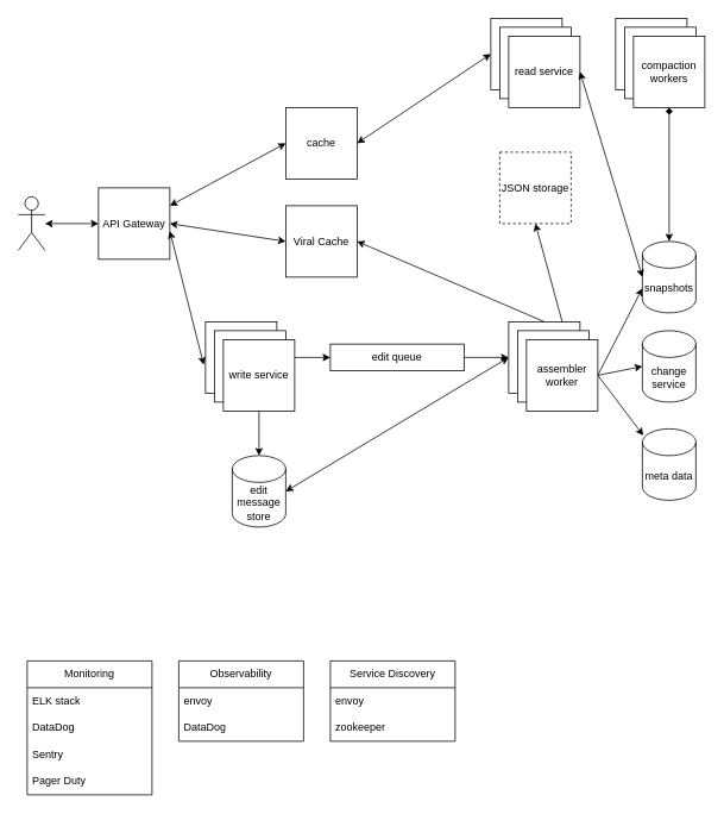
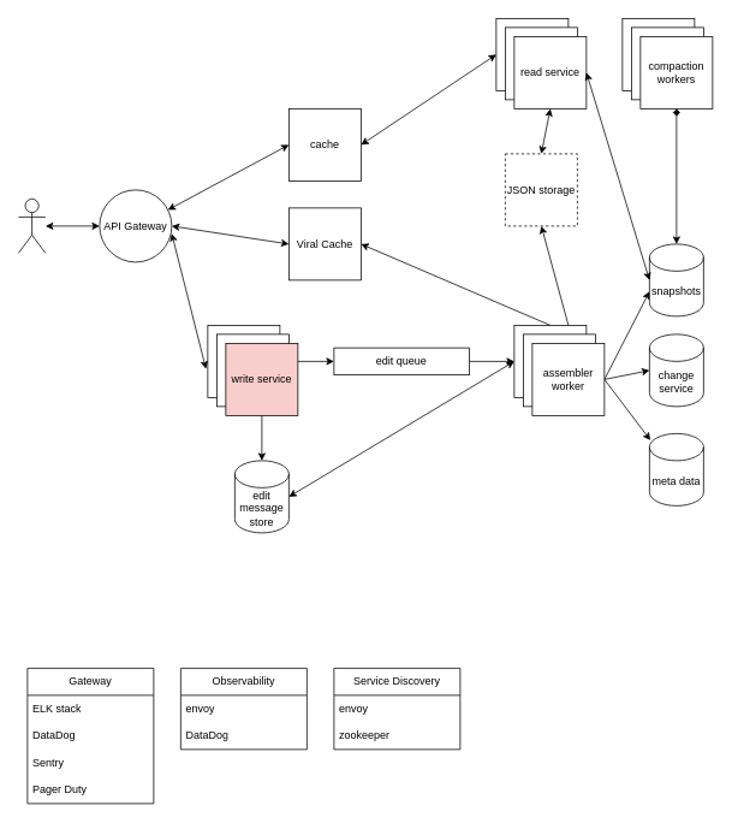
  <mxCell id="0" />
  <mxCell id="1" parent="0" />
  <mxCell id="2" value="" style="shape=umlActor;verticalLabelPosition=bottom;verticalAlign=top;html=1;outlineConnect=0;" parent="1" vertex="1"><mxGeometry x="20" y="220" width="30" height="60" as="geometry" /></mxCell>
- <mxCell id="3" value="API Gateway" style="whiteSpace=wrap;html=1;aspect=fixed;" parent="1" vertex="1"><mxGeometry x="110" y="210" width="80" height="80" as="geometry" /></mxCell>
+ <mxCell id="3" value="API Gateway" style="ellipse;whiteSpace=wrap;html=1;aspect=fixed;" parent="1" vertex="1"><mxGeometry x="110" y="210" width="80" height="80" as="geometry" /></mxCell>
  <mxCell id="4" value="edit message store" style="shape=cylinder3;whiteSpace=wrap;html=1;boundedLbl=1;backgroundOutline=1;size=15;" parent="1" vertex="1"><mxGeometry x="260" y="510" width="60" height="80" as="geometry" /></mxCell>
  <mxCell id="5" style="edgeStyle=none;html=1;exitX=1;exitY=0.5;exitDx=0;exitDy=0;" parent="1" source="6" target="8" edge="1"><mxGeometry relative="1" as="geometry" /></mxCell>
  <mxCell id="6" value="edit queue" style="rounded=0;whiteSpace=wrap;html=1;" parent="1" vertex="1"><mxGeometry x="370" y="385" width="150" height="30" as="geometry" /></mxCell>
  <mxCell id="7" style="edgeStyle=none;html=1;exitX=0.5;exitY=0;exitDx=0;exitDy=0;entryX=1;entryY=0.5;entryDx=0;entryDy=0;" parent="1" source="8" target="47" edge="1"><mxGeometry relative="1" as="geometry" /></mxCell>
  <mxCell id="8" value="assembler worker" style="whiteSpace=wrap;html=1;aspect=fixed;" parent="1" vertex="1"><mxGeometry x="570" y="360" width="80" height="80" as="geometry" /></mxCell>
  <mxCell id="9" value="assembler worker" style="whiteSpace=wrap;html=1;aspect=fixed;" parent="1" vertex="1"><mxGeometry x="580" y="370" width="80" height="80" as="geometry" /></mxCell>
  <mxCell id="10" style="edgeStyle=none;html=1;exitX=1;exitY=0.5;exitDx=0;exitDy=0;entryX=0;entryY=0;entryDx=0;entryDy=52.5;entryPerimeter=0;" parent="1" source="13" target="19" edge="1"><mxGeometry relative="1" as="geometry" /></mxCell>
  <mxCell id="11" style="edgeStyle=none;html=1;exitX=1;exitY=0.5;exitDx=0;exitDy=0;entryX=0;entryY=0.5;entryDx=0;entryDy=0;entryPerimeter=0;" parent="1" source="13" target="20" edge="1"><mxGeometry relative="1" as="geometry" /></mxCell>
  <mxCell id="12" style="edgeStyle=none;html=1;exitX=1;exitY=0.5;exitDx=0;exitDy=0;entryX=0.017;entryY=0.092;entryDx=0;entryDy=0;entryPerimeter=0;" parent="1" source="13" target="21" edge="1"><mxGeometry relative="1" as="geometry" /></mxCell>
  <mxCell id="13" value="assembler worker" style="whiteSpace=wrap;html=1;aspect=fixed;" parent="1" vertex="1"><mxGeometry x="590" y="380" width="80" height="80" as="geometry" /></mxCell>
  <mxCell id="14" value="" style="whiteSpace=wrap;html=1;aspect=fixed;" parent="1" vertex="1"><mxGeometry x="230" y="360" width="80" height="80" as="geometry" /></mxCell>
  <mxCell id="15" value="" style="whiteSpace=wrap;html=1;aspect=fixed;" parent="1" vertex="1"><mxGeometry x="240" y="370" width="80" height="80" as="geometry" /></mxCell>
  <mxCell id="16" style="edgeStyle=none;html=1;exitX=0.5;exitY=1;exitDx=0;exitDy=0;entryX=0.5;entryY=0;entryDx=0;entryDy=0;entryPerimeter=0;" parent="1" source="18" target="4" edge="1"><mxGeometry relative="1" as="geometry" /></mxCell>
  <mxCell id="17" style="edgeStyle=none;html=1;exitX=1;exitY=0.25;exitDx=0;exitDy=0;entryX=0;entryY=0.5;entryDx=0;entryDy=0;" parent="1" source="18" target="6" edge="1"><mxGeometry relative="1" as="geometry" /></mxCell>
- <mxCell id="18" value="write service" style="whiteSpace=wrap;html=1;aspect=fixed;" parent="1" vertex="1"><mxGeometry x="250" y="380" width="80" height="80" as="geometry" /></mxCell>
+ <mxCell id="18" value="write service" style="whiteSpace=wrap;html=1;aspect=fixed;fillColor=#f8cecc;" parent="1" vertex="1"><mxGeometry x="250" y="380" width="80" height="80" as="geometry" /></mxCell>
  <mxCell id="19" value="snapshots" style="shape=cylinder3;whiteSpace=wrap;html=1;boundedLbl=1;backgroundOutline=1;size=15;" parent="1" vertex="1"><mxGeometry x="720" y="270" width="60" height="80" as="geometry" /></mxCell>
  <mxCell id="20" value="change service" style="shape=cylinder3;whiteSpace=wrap;html=1;boundedLbl=1;backgroundOutline=1;size=15;" parent="1" vertex="1"><mxGeometry x="720" y="370" width="60" height="80" as="geometry" /></mxCell>
  <mxCell id="21" value="meta data" style="shape=cylinder3;whiteSpace=wrap;html=1;boundedLbl=1;backgroundOutline=1;size=15;" parent="1" vertex="1"><mxGeometry x="720" y="480" width="60" height="80" as="geometry" /></mxCell>
  <mxCell id="22" value="cache" style="whiteSpace=wrap;html=1;aspect=fixed;" parent="1" vertex="1"><mxGeometry x="320" y="120" width="80" height="80" as="geometry" /></mxCell>
  <mxCell id="23" value="" style="endArrow=classic;startArrow=classic;html=1;entryX=0;entryY=0.5;entryDx=0;entryDy=0;exitX=1;exitY=0.25;exitDx=0;exitDy=0;" parent="1" source="3" target="22" edge="1"><mxGeometry width="50" height="50" relative="1" as="geometry"><mxPoint x="190" y="270" as="sourcePoint" /><mxPoint x="430" y="470" as="targetPoint" /></mxGeometry></mxCell>
  <mxCell id="24" value="" style="endArrow=classic;startArrow=classic;html=1;exitX=1;exitY=0.604;exitDx=0;exitDy=0;exitPerimeter=0;entryX=-0.025;entryY=0.604;entryDx=0;entryDy=0;entryPerimeter=0;" parent="1" source="3" target="14" edge="1"><mxGeometry width="50" height="50" relative="1" as="geometry"><mxPoint x="380" y="520" as="sourcePoint" /><mxPoint x="430" y="470" as="targetPoint" /></mxGeometry></mxCell>
  <mxCell id="25" value="" style="whiteSpace=wrap;html=1;aspect=fixed;" parent="1" vertex="1"><mxGeometry x="690" y="20" width="80" height="80" as="geometry" /></mxCell>
  <mxCell id="26" value="" style="whiteSpace=wrap;html=1;aspect=fixed;" parent="1" vertex="1"><mxGeometry x="700" y="30" width="80" height="80" as="geometry" /></mxCell>
  <mxCell id="27" value="compaction workers" style="whiteSpace=wrap;html=1;aspect=fixed;" parent="1" vertex="1"><mxGeometry x="710" y="40" width="80" height="80" as="geometry" /></mxCell>
  <mxCell id="28" value="" style="endArrow=diamond;startArrow=classic;html=1;entryX=0.5;entryY=1;entryDx=0;entryDy=0;exitX=0.5;exitY=0;exitDx=0;exitDy=0;exitPerimeter=0;" parent="1" source="19" target="27" edge="1"><mxGeometry width="50" height="50" relative="1" as="geometry"><mxPoint x="380" y="510" as="sourcePoint" /><mxPoint x="430" y="460" as="targetPoint" /></mxGeometry></mxCell>
  <mxCell id="29" value="" style="whiteSpace=wrap;html=1;aspect=fixed;" parent="1" vertex="1"><mxGeometry x="550" y="20" width="80" height="80" as="geometry" /></mxCell>
  <mxCell id="30" value="" style="whiteSpace=wrap;html=1;aspect=fixed;" parent="1" vertex="1"><mxGeometry x="560" y="30" width="80" height="80" as="geometry" /></mxCell>
  <mxCell id="31" value="read service" style="whiteSpace=wrap;html=1;aspect=fixed;" parent="1" vertex="1"><mxGeometry x="570" y="40" width="80" height="80" as="geometry" /></mxCell>
  <mxCell id="32" value="" style="endArrow=classic;startArrow=classic;html=1;entryX=0;entryY=0.5;entryDx=0;entryDy=0;" parent="1" target="29" edge="1"><mxGeometry width="50" height="50" relative="1" as="geometry"><mxPoint x="400" y="160" as="sourcePoint" /><mxPoint x="430" y="460" as="targetPoint" /></mxGeometry></mxCell>
  <mxCell id="33" value="" style="endArrow=classic;startArrow=classic;html=1;exitX=1;exitY=0.5;exitDx=0;exitDy=0;entryX=0;entryY=0.5;entryDx=0;entryDy=0;entryPerimeter=0;" parent="1" source="31" target="19" edge="1"><mxGeometry width="50" height="50" relative="1" as="geometry"><mxPoint x="380" y="510" as="sourcePoint" /><mxPoint x="430" y="460" as="targetPoint" /></mxGeometry></mxCell>
  <mxCell id="34" value="" style="endArrow=classic;startArrow=classic;html=1;entryX=0;entryY=0.5;entryDx=0;entryDy=0;" parent="1" source="2" target="3" edge="1"><mxGeometry width="50" height="50" relative="1" as="geometry"><mxPoint x="380" y="510" as="sourcePoint" /><mxPoint x="430" y="460" as="targetPoint" /></mxGeometry></mxCell>
  <mxCell id="35" value="" style="endArrow=classic;startArrow=classic;html=1;exitX=1;exitY=0.5;exitDx=0;exitDy=0;exitPerimeter=0;entryX=0;entryY=0.5;entryDx=0;entryDy=0;" parent="1" source="4" target="8" edge="1"><mxGeometry width="50" height="50" relative="1" as="geometry"><mxPoint x="380" y="510" as="sourcePoint" /><mxPoint x="430" y="460" as="targetPoint" /></mxGeometry></mxCell>
- <mxCell id="36" value="Monitoring" style="swimlane;fontStyle=0;childLayout=stackLayout;horizontal=1;startSize=30;horizontalStack=0;resizeParent=1;resizeParentMax=0;resizeLast=0;collapsible=1;marginBottom=0;whiteSpace=wrap;html=1;direction=east;" parent="1" vertex="1"><mxGeometry x="30" y="740" width="140" height="150" as="geometry"><mxRectangle x="30" y="760" width="100" height="30" as="alternateBounds" /></mxGeometry></mxCell>
+ <mxCell id="36" value="Gateway" style="swimlane;fontStyle=0;childLayout=stackLayout;horizontal=1;startSize=30;horizontalStack=0;resizeParent=1;resizeParentMax=0;resizeLast=0;collapsible=1;marginBottom=0;whiteSpace=wrap;html=1;direction=east;" parent="1" vertex="1"><mxGeometry x="30" y="740" width="140" height="150" as="geometry"><mxRectangle x="30" y="760" width="100" height="30" as="alternateBounds" /></mxGeometry></mxCell>
  <mxCell id="37" value="ELK stack" style="text;strokeColor=none;fillColor=none;align=left;verticalAlign=middle;spacingLeft=4;spacingRight=4;overflow=hidden;points=[[0,0.5],[1,0.5]];portConstraint=eastwest;rotatable=0;whiteSpace=wrap;html=1;" parent="36" vertex="1"><mxGeometry y="30" width="140" height="30" as="geometry" /></mxCell>
  <mxCell id="38" value="DataDog" style="text;strokeColor=none;fillColor=none;align=left;verticalAlign=middle;spacingLeft=4;spacingRight=4;overflow=hidden;points=[[0,0.5],[1,0.5]];portConstraint=eastwest;rotatable=0;whiteSpace=wrap;html=1;" parent="36" vertex="1"><mxGeometry y="60" width="140" height="30" as="geometry" /></mxCell>
  <mxCell id="39" value="Sentry" style="text;strokeColor=none;fillColor=none;align=left;verticalAlign=middle;spacingLeft=4;spacingRight=4;overflow=hidden;points=[[0,0.5],[1,0.5]];portConstraint=eastwest;rotatable=0;whiteSpace=wrap;html=1;" parent="36" vertex="1"><mxGeometry y="90" width="140" height="30" as="geometry" /></mxCell>
  <mxCell id="40" value="Pager Duty" style="text;strokeColor=none;fillColor=none;align=left;verticalAlign=middle;spacingLeft=4;spacingRight=4;overflow=hidden;points=[[0,0.5],[1,0.5]];portConstraint=eastwest;rotatable=0;whiteSpace=wrap;html=1;" parent="36" vertex="1"><mxGeometry y="120" width="140" height="30" as="geometry" /></mxCell>
  <mxCell id="41" value="Service Discovery" style="swimlane;fontStyle=0;childLayout=stackLayout;horizontal=1;startSize=30;horizontalStack=0;resizeParent=1;resizeParentMax=0;resizeLast=0;collapsible=1;marginBottom=0;whiteSpace=wrap;html=1;" parent="1" vertex="1"><mxGeometry x="370" y="740" width="140" height="90" as="geometry" /></mxCell>
  <mxCell id="42" value="envoy" style="text;strokeColor=none;fillColor=none;align=left;verticalAlign=middle;spacingLeft=4;spacingRight=4;overflow=hidden;points=[[0,0.5],[1,0.5]];portConstraint=eastwest;rotatable=0;whiteSpace=wrap;html=1;" parent="41" vertex="1"><mxGeometry y="30" width="140" height="30" as="geometry" /></mxCell>
  <mxCell id="43" value="zookeeper" style="text;strokeColor=none;fillColor=none;align=left;verticalAlign=middle;spacingLeft=4;spacingRight=4;overflow=hidden;points=[[0,0.5],[1,0.5]];portConstraint=eastwest;rotatable=0;whiteSpace=wrap;html=1;" parent="41" vertex="1"><mxGeometry y="60" width="140" height="30" as="geometry" /></mxCell>
  <mxCell id="44" value="Observability" style="swimlane;fontStyle=0;childLayout=stackLayout;horizontal=1;startSize=30;horizontalStack=0;resizeParent=1;resizeParentMax=0;resizeLast=0;collapsible=1;marginBottom=0;whiteSpace=wrap;html=1;" parent="1" vertex="1"><mxGeometry x="200" y="740" width="140" height="90" as="geometry" /></mxCell>
  <mxCell id="45" value="envoy" style="text;strokeColor=none;fillColor=none;align=left;verticalAlign=middle;spacingLeft=4;spacingRight=4;overflow=hidden;points=[[0,0.5],[1,0.5]];portConstraint=eastwest;rotatable=0;whiteSpace=wrap;html=1;" parent="44" vertex="1"><mxGeometry y="30" width="140" height="30" as="geometry" /></mxCell>
  <mxCell id="46" value="DataDog" style="text;strokeColor=none;fillColor=none;align=left;verticalAlign=middle;spacingLeft=4;spacingRight=4;overflow=hidden;points=[[0,0.5],[1,0.5]];portConstraint=eastwest;rotatable=0;whiteSpace=wrap;html=1;" parent="44" vertex="1"><mxGeometry y="60" width="140" height="30" as="geometry" /></mxCell>
  <mxCell id="47" value="Viral Cache" style="whiteSpace=wrap;html=1;aspect=fixed;" parent="1" vertex="1"><mxGeometry x="320" y="230" width="80" height="80" as="geometry" /></mxCell>
  <mxCell id="48" value="" style="endArrow=classic;startArrow=classic;html=1;exitX=1;exitY=0.5;exitDx=0;exitDy=0;entryX=0;entryY=0.5;entryDx=0;entryDy=0;" parent="1" source="3" target="47" edge="1"><mxGeometry width="50" height="50" relative="1" as="geometry"><mxPoint x="260" y="500" as="sourcePoint" /><mxPoint x="310" y="450" as="targetPoint" /></mxGeometry></mxCell>
  <mxCell id="49" value="JSON storage" style="whiteSpace=wrap;html=1;aspect=fixed;dashed=1;" parent="1" vertex="1"><mxGeometry x="560" y="170" width="80" height="80" as="geometry" /></mxCell>
  <mxCell id="50" value="" style="endArrow=classic;html=1;exitX=0.75;exitY=0;exitDx=0;exitDy=0;entryX=0.5;entryY=1;entryDx=0;entryDy=0;" parent="1" source="8" target="49" edge="1"><mxGeometry width="50" height="50" relative="1" as="geometry"><mxPoint x="480" y="300" as="sourcePoint" /><mxPoint x="530" y="250" as="targetPoint" /></mxGeometry></mxCell>
+ <mxCell id="51" value="" style="endArrow=classic;startArrow=classic;html=1;entryX=0.5;entryY=1;entryDx=0;entryDy=0;exitX=0.5;exitY=0;exitDx=0;exitDy=0;" parent="1" source="49" target="31" edge="1"><mxGeometry width="50" height="50" relative="1" as="geometry"><mxPoint x="480" y="300" as="sourcePoint" /><mxPoint x="530" y="250" as="targetPoint" /></mxGeometry></mxCell>
